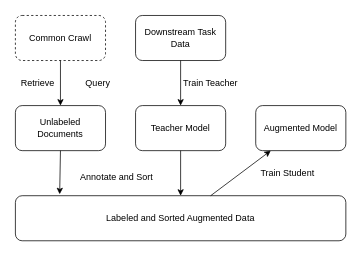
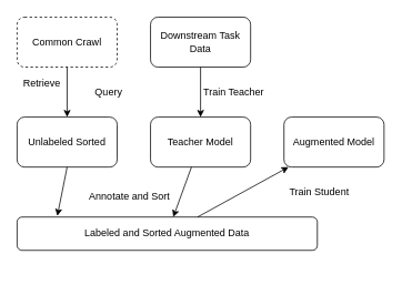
  <mxCell id="0" />
  <mxCell id="1" parent="0" />
  <mxCell id="2" value="Common Crawl" style="rounded=1;whiteSpace=wrap;html=1;dashed=1;" vertex="1" parent="1"><mxGeometry x="20" y="20" width="120" height="60" as="geometry" /></mxCell>
  <mxCell id="3" value="Teacher Model" style="rounded=1;whiteSpace=wrap;html=1;" vertex="1" parent="1"><mxGeometry x="180" y="140" width="120" height="60" as="geometry" /></mxCell>
  <mxCell id="4" value="Augmented Model" style="rounded=1;whiteSpace=wrap;html=1;" vertex="1" parent="1"><mxGeometry x="340" y="140" width="120" height="60" as="geometry" /></mxCell>
  <mxCell id="5" value="Downstream Task Data" style="rounded=1;whiteSpace=wrap;html=1;" vertex="1" parent="1"><mxGeometry x="180" y="20" width="120" height="60" as="geometry" /></mxCell>
- <mxCell id="6" value="Unlabeled Documents" style="rounded=1;whiteSpace=wrap;html=1;movable=0;resizable=0;rotatable=0;deletable=0;editable=0;connectable=0;" vertex="1" parent="1"><mxGeometry x="20" y="140" width="120" height="60" as="geometry" /></mxCell>
- <mxCell id="7" value="Labeled and Sorted Augmented Data" style="rounded=1;whiteSpace=wrap;html=1;" vertex="1" parent="1"><mxGeometry x="20" y="260" width="440" height="60" as="geometry" /></mxCell>
+ <mxCell id="6" value="Unlabeled Sorted" style="rounded=1;whiteSpace=wrap;html=1;movable=0;resizable=0;rotatable=0;deletable=0;editable=0;connectable=0;" vertex="1" parent="1"><mxGeometry x="20" y="140" width="120" height="60" as="geometry" /></mxCell>
+ <mxCell id="7" value="Labeled and Sorted Augmented Data" style="rounded=1;whiteSpace=wrap;html=1;" vertex="1" parent="1"><mxGeometry x="20" y="260" width="360" height="40" as="geometry" /></mxCell>
  <mxCell id="8" value="" style="endArrow=classic;html=1;" edge="1" parent="1" source="2"><mxGeometry width="50" height="50" relative="1" as="geometry"><mxPoint x="110" y="100" as="sourcePoint" /><mxPoint x="80" y="140" as="targetPoint" /></mxGeometry></mxCell>
  <mxCell id="9" value="" style="endArrow=classic;html=1;entryX=0.134;entryY=-0.033;entryDx=0;entryDy=0;entryPerimeter=0;" edge="1" parent="1" target="7"><mxGeometry width="50" height="50" relative="1" as="geometry"><mxPoint x="80" y="200" as="sourcePoint" /><mxPoint x="450" y="380" as="targetPoint" /></mxGeometry></mxCell>
  <mxCell id="10" value="" style="endArrow=classic;html=1;" edge="1" parent="1" source="7" target="4"><mxGeometry width="50" height="50" relative="1" as="geometry"><mxPoint x="401" y="255" as="sourcePoint" /><mxPoint x="460" y="390" as="targetPoint" /></mxGeometry></mxCell>
  <mxCell id="11" value="" style="endArrow=classic;html=1;" edge="1" parent="1" source="5" target="3"><mxGeometry width="50" height="50" relative="1" as="geometry"><mxPoint x="420" y="450" as="sourcePoint" /><mxPoint x="470" y="400" as="targetPoint" /></mxGeometry></mxCell>
  <mxCell id="12" value="" style="endArrow=classic;html=1;" edge="1" parent="1" source="3" target="7"><mxGeometry width="50" height="50" relative="1" as="geometry"><mxPoint x="430" y="460" as="sourcePoint" /><mxPoint x="480" y="410" as="targetPoint" /></mxGeometry></mxCell>
  <mxCell id="13" value="Annotate and Sort" style="text;html=1;strokeColor=none;fillColor=none;align=center;verticalAlign=middle;whiteSpace=wrap;rounded=0;" vertex="1" parent="1"><mxGeometry x="105" y="225" width="100" height="20" as="geometry" /></mxCell>
- <mxCell id="14" value="Retrieve" style="text;html=1;strokeColor=none;fillColor=none;align=center;verticalAlign=middle;whiteSpace=wrap;rounded=0;" vertex="1" parent="1"><mxGeometry x="20" y="100" width="60" height="20" as="geometry" /></mxCell>
+ <mxCell id="14" value="Retrieve" style="text;html=1;strokeColor=none;fillColor=none;align=center;verticalAlign=middle;whiteSpace=wrap;rounded=0;" vertex="1" parent="1"><mxGeometry x="20" y="90" width="60" height="20" as="geometry" /></mxCell>
  <mxCell id="15" value="Query" style="text;html=1;strokeColor=none;fillColor=none;align=center;verticalAlign=middle;whiteSpace=wrap;rounded=0;" vertex="1" parent="1"><mxGeometry x="110" y="100" width="40" height="20" as="geometry" /></mxCell>
  <mxCell id="16" value="Train Teacher" style="text;html=1;strokeColor=none;fillColor=none;align=center;verticalAlign=middle;whiteSpace=wrap;rounded=0;" vertex="1" parent="1"><mxGeometry x="240" y="100" width="80" height="20" as="geometry" /></mxCell>
  <mxCell id="17" value="Train Student" style="text;html=1;strokeColor=none;fillColor=none;align=center;verticalAlign=middle;whiteSpace=wrap;rounded=0;" vertex="1" parent="1"><mxGeometry x="340" y="220" width="85" height="20" as="geometry" /></mxCell>
